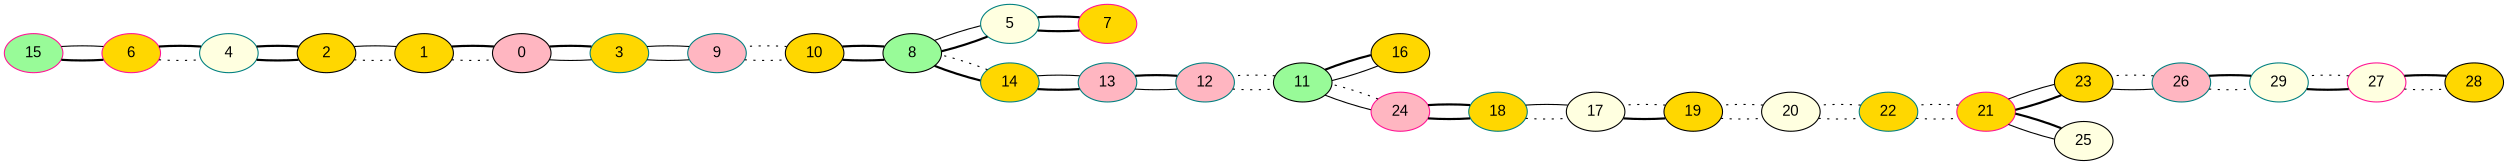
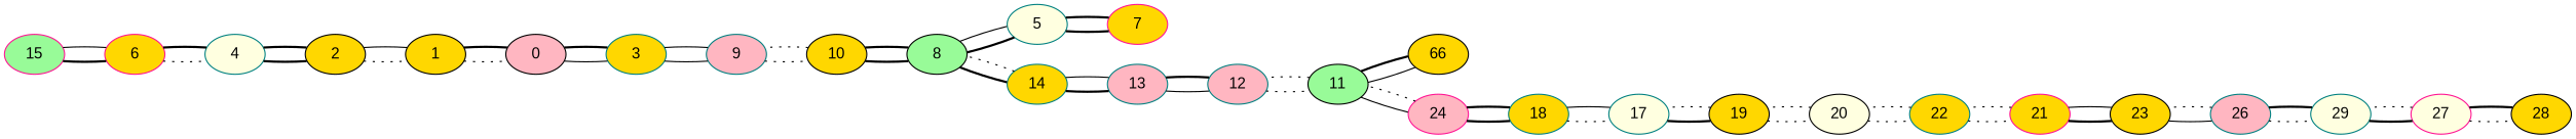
  graph {
    fontname="Liberation Sans"
    rankdir=LR
    node [color=teal fillcolor=gold fontname="Liberation Sans" style=filled]
    edge [fontname="Liberation Sans" style=bold]
    15 [color=deeppink fillcolor=palegreen]
    6 [color=deeppink]
    4 [fillcolor=lightyellow]
    2 [color=black]
    1 [color=black]
    0 [color=black fillcolor=lightpink]
    3
    9 [fillcolor=lightpink]
    10 [color=black]
    8 [color=black fillcolor=palegreen]
    5 [fillcolor=lightyellow]
    14
    7 [color=deeppink]
    13 [fillcolor=lightpink]
    12 [fillcolor=lightpink]
    11 [color=black fillcolor=palegreen]
-   16 [color=black]
+   16 [color=black label=66]
    24 [color=deeppink fillcolor=lightpink]
    18
-   17 [color=black fillcolor=lightyellow]
+   17 [fillcolor=lightyellow]
    19 [color=black]
    20 [color=black fillcolor=lightyellow]
    22
    21 [color=deeppink]
    23 [color=black]
-   25 [color=black fillcolor=lightyellow]
    26 [fillcolor=lightpink]
    29 [fillcolor=lightyellow]
    27 [color=deeppink fillcolor=lightyellow]
    28 [color=black]
    15 -- 6
    6 -- 15 [style=solid]
    6 -- 4 [style=dotted]
    4 -- 6
    4 -- 2
    2 -- 4
    2 -- 1 [style=dotted]
    1 -- 2 [style=solid]
    1 -- 0 [style=dotted]
    0 -- 1
    0 -- 3 [style=solid]
    3 -- 0
    3 -- 9 [style=solid]
    9 -- 3 [style=solid]
    9 -- 10 [style=dotted]
    10 -- 9 [style=dotted]
    10 -- 8
    8 -- 10
    8 -- 5
    8 -- 14
    5 -- 8 [style=solid]
    5 -- 7
    14 -- 8 [style=dotted]
    14 -- 13
    7 -- 5
    13 -- 14 [style=solid]
    13 -- 12 [style=solid]
    12 -- 13
    12 -- 11 [style=dotted]
    11 -- 12 [style=dotted]
    11 -- 16 [style=solid]
    11 -- 24 [style=solid]
    16 -- 11
    24 -- 11 [style=dotted]
    24 -- 18
    18 -- 24
    18 -- 17 [style=dotted]
    17 -- 18 [style=solid]
    17 -- 19
    19 -- 17 [style=dotted]
    19 -- 20 [style=dotted]
    20 -- 19 [style=dotted]
    20 -- 22 [style=dotted]
    22 -- 20 [style=dotted]
    22 -- 21 [style=dotted]
    21 -- 22 [style=dotted]
    21 -- 23
-   21 -- 25 [style=solid]
    23 -- 21 [style=solid]
    23 -- 26 [style=solid]
-   25 -- 21
    26 -- 23 [style=dotted]
    26 -- 29 [style=dotted]
    29 -- 26
    29 -- 27
    27 -- 29 [style=dotted]
    27 -- 28 [style=dotted]
    28 -- 27
  }
